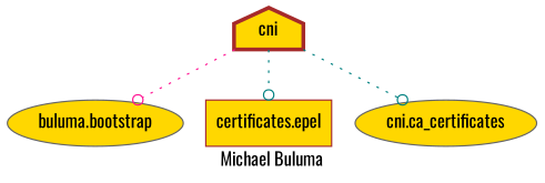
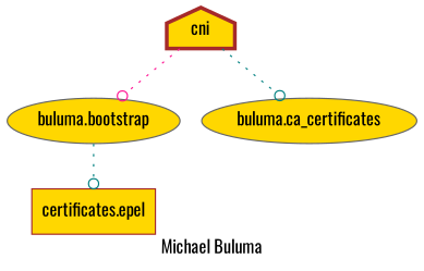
  digraph {
    fontname=Oswald
    label="Michael Buluma"
    node [color=brown fillcolor=gold fontname=Oswald shape=ellipse style=filled]
    edge [arrowhead=odot color=teal fontname=Oswald style=dotted]
    cni [penwidth=3 shape=house]
    "buluma.bootstrap" [color=gray40]
    n3 [label="certificates.epel" shape=box]
-   "buluma.ca_certificates" [color=gray40 label="cni.ca_certificates"]
+   "buluma.ca_certificates" [color=gray40]
    cni -> "buluma.bootstrap" [color=deeppink]
-   cni -> n3
+   "buluma.bootstrap" -> n3
    cni -> "buluma.ca_certificates"
  }
